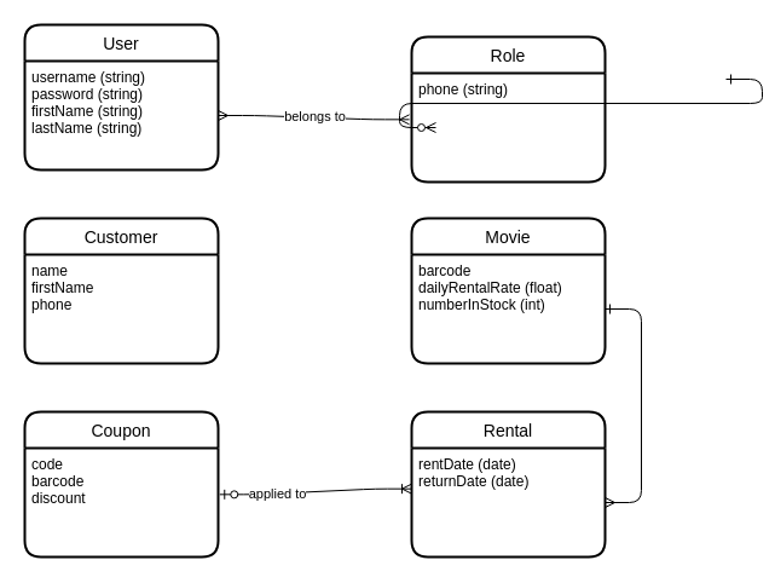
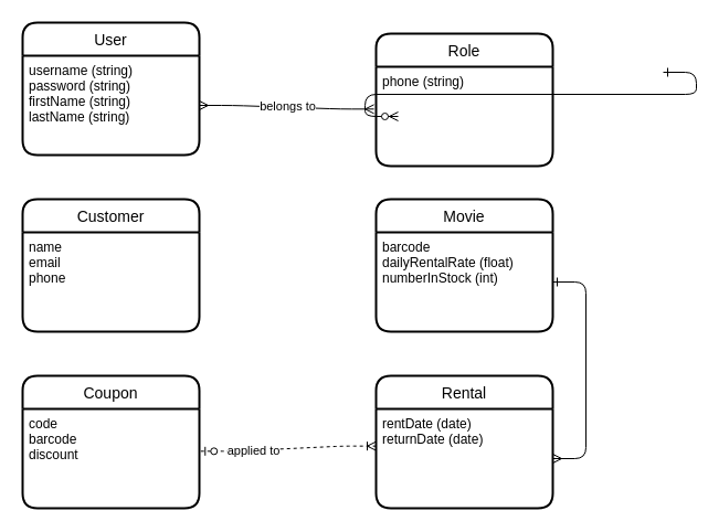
  <mxCell id="0" />
  <mxCell id="1" parent="0" />
  <mxCell id="2" value="" style="edgeStyle=entityRelationEdgeStyle;endArrow=ERzeroToMany;startArrow=ERone;endFill=1;startFill=0;" parent="1" edge="1"><mxGeometry width="100" height="100" relative="1" as="geometry"><mxPoint x="600" y="65" as="sourcePoint" /><mxPoint x="360" y="105" as="targetPoint" /></mxGeometry></mxCell>
  <mxCell id="3" value="User" style="swimlane;childLayout=stackLayout;horizontal=1;startSize=30;horizontalStack=0;rounded=1;fontSize=14;fontStyle=0;strokeWidth=2;resizeParent=0;resizeLast=1;shadow=0;dashed=0;align=center;" vertex="1" parent="1"><mxGeometry x="20" y="20" width="160" height="120" as="geometry" /></mxCell>
  <mxCell id="4" value="username (string)&#10;password (string)&#10;firstName (string)&#10;lastName (string)" style="align=left;strokeColor=none;fillColor=none;spacingLeft=4;fontSize=12;verticalAlign=top;resizable=0;rotatable=0;part=1;" vertex="1" parent="3"><mxGeometry y="30" width="160" height="90" as="geometry" /></mxCell>
  <mxCell id="5" value="" style="edgeStyle=entityRelationEdgeStyle;fontSize=12;html=1;endArrow=ERmany;startArrow=ERmany;exitX=1;exitY=0.5;exitDx=0;exitDy=0;entryX=-0.012;entryY=0.426;entryDx=0;entryDy=0;entryPerimeter=0;" edge="1" parent="1" source="4" target="19"><mxGeometry width="100" height="100" relative="1" as="geometry"><mxPoint x="210" y="130" as="sourcePoint" /><mxPoint x="310" y="30" as="targetPoint" /></mxGeometry></mxCell>
  <mxCell id="6" value="belongs to" style="edgeLabel;html=1;align=center;verticalAlign=middle;resizable=0;points=[];" vertex="1" connectable="0" parent="5"><mxGeometry y="1" relative="1" as="geometry"><mxPoint as="offset" /></mxGeometry></mxCell>
  <mxCell id="7" value="Movie" style="swimlane;childLayout=stackLayout;horizontal=1;startSize=30;horizontalStack=0;rounded=1;fontSize=14;fontStyle=0;strokeWidth=2;resizeParent=0;resizeLast=1;shadow=0;dashed=0;align=center;" vertex="1" parent="1"><mxGeometry x="340" y="180" width="160" height="120" as="geometry" /></mxCell>
  <mxCell id="8" value="barcode&#10;dailyRentalRate (float)&#10;numberInStock (int)" style="align=left;strokeColor=none;fillColor=none;spacingLeft=4;fontSize=12;verticalAlign=top;resizable=0;rotatable=0;part=1;" vertex="1" parent="7"><mxGeometry y="30" width="160" height="90" as="geometry" /></mxCell>
  <mxCell id="9" value="Customer" style="swimlane;childLayout=stackLayout;horizontal=1;startSize=30;horizontalStack=0;rounded=1;fontSize=14;fontStyle=0;strokeWidth=2;resizeParent=0;resizeLast=1;shadow=0;dashed=0;align=center;" vertex="1" parent="1"><mxGeometry x="20" y="180" width="160" height="120" as="geometry" /></mxCell>
- <mxCell id="10" value="name&#10;firstName&#10;phone" style="align=left;strokeColor=none;fillColor=none;spacingLeft=4;fontSize=12;verticalAlign=top;resizable=0;rotatable=0;part=1;" vertex="1" parent="9"><mxGeometry y="30" width="160" height="90" as="geometry" /></mxCell>
+ <mxCell id="10" value="name&#10;email&#10;phone" style="align=left;strokeColor=none;fillColor=none;spacingLeft=4;fontSize=12;verticalAlign=top;resizable=0;rotatable=0;part=1;" vertex="1" parent="9"><mxGeometry y="30" width="160" height="90" as="geometry" /></mxCell>
  <mxCell id="11" value="Rental" style="swimlane;childLayout=stackLayout;horizontal=1;startSize=30;horizontalStack=0;rounded=1;fontSize=14;fontStyle=0;strokeWidth=2;resizeParent=0;resizeLast=1;shadow=0;dashed=0;align=center;" vertex="1" parent="1"><mxGeometry x="340" y="340" width="160" height="120" as="geometry" /></mxCell>
  <mxCell id="12" value="rentDate (date)&#10;returnDate (date)" style="align=left;strokeColor=none;fillColor=none;spacingLeft=4;fontSize=12;verticalAlign=top;resizable=0;rotatable=0;part=1;" vertex="1" parent="11"><mxGeometry y="30" width="160" height="90" as="geometry" /></mxCell>
  <mxCell id="13" value="" style="edgeStyle=entityRelationEdgeStyle;fontSize=12;html=1;endArrow=ERone;exitX=1;exitY=0.5;exitDx=0;exitDy=0;startArrow=ERmany;startFill=0;endFill=0;" edge="1" parent="1" source="12" target="8"><mxGeometry width="100" height="100" relative="1" as="geometry"><mxPoint x="410" y="430" as="sourcePoint" /><mxPoint x="510" y="330" as="targetPoint" /></mxGeometry></mxCell>
  <mxCell id="14" value="Coupon" style="swimlane;childLayout=stackLayout;horizontal=1;startSize=30;horizontalStack=0;rounded=1;fontSize=14;fontStyle=0;strokeWidth=2;resizeParent=0;resizeLast=1;shadow=0;dashed=0;align=center;" vertex="1" parent="1"><mxGeometry x="20" y="340" width="160" height="120" as="geometry" /></mxCell>
  <mxCell id="15" value="code&#10;barcode&#10;discount" style="align=left;strokeColor=none;fillColor=none;spacingLeft=4;fontSize=12;verticalAlign=top;resizable=0;rotatable=0;part=1;" vertex="1" parent="14"><mxGeometry y="30" width="160" height="90" as="geometry" /></mxCell>
- <mxCell id="16" value="" style="edgeStyle=entityRelationEdgeStyle;fontSize=12;html=1;endArrow=ERoneToMany;startArrow=ERzeroToOne;exitX=1.008;exitY=0.426;exitDx=0;exitDy=0;exitPerimeter=0;entryX=0;entryY=0.374;entryDx=0;entryDy=0;entryPerimeter=0;startFill=1;" edge="1" parent="1" source="15" target="12"><mxGeometry width="100" height="100" relative="1" as="geometry"><mxPoint x="140" y="470" as="sourcePoint" /><mxPoint x="240" y="370" as="targetPoint" /></mxGeometry></mxCell>
+ <mxCell id="16" value="" style="edgeStyle=entityRelationEdgeStyle;fontSize=12;html=1;endArrow=ERoneToMany;startArrow=ERzeroToOne;exitX=1.008;exitY=0.426;exitDx=0;exitDy=0;exitPerimeter=0;entryX=0;entryY=0.374;entryDx=0;entryDy=0;entryPerimeter=0;startFill=1;dashed=1;" edge="1" parent="1" source="15" target="12"><mxGeometry width="100" height="100" relative="1" as="geometry"><mxPoint x="140" y="470" as="sourcePoint" /><mxPoint x="240" y="370" as="targetPoint" /></mxGeometry></mxCell>
  <mxCell id="17" value="applied to" style="edgeLabel;html=1;align=center;verticalAlign=middle;resizable=0;points=[];" vertex="1" connectable="0" parent="16"><mxGeometry x="-0.41" relative="1" as="geometry"><mxPoint as="offset" /></mxGeometry></mxCell>
  <mxCell id="18" value="Role" style="swimlane;childLayout=stackLayout;horizontal=1;startSize=30;horizontalStack=0;rounded=1;fontSize=14;fontStyle=0;strokeWidth=2;resizeParent=0;resizeLast=1;shadow=0;dashed=0;align=center;" vertex="1" parent="1"><mxGeometry x="340" y="30" width="160" height="120" as="geometry" /></mxCell>
  <mxCell id="19" value="phone (string)" style="align=left;strokeColor=none;fillColor=none;spacingLeft=4;fontSize=12;verticalAlign=top;resizable=0;rotatable=0;part=1;" vertex="1" parent="18"><mxGeometry y="30" width="160" height="90" as="geometry" /></mxCell>
